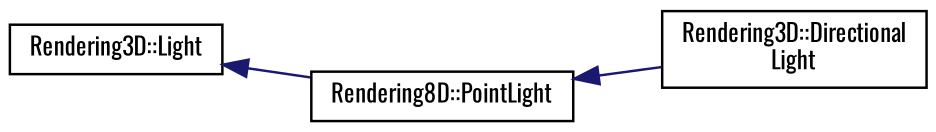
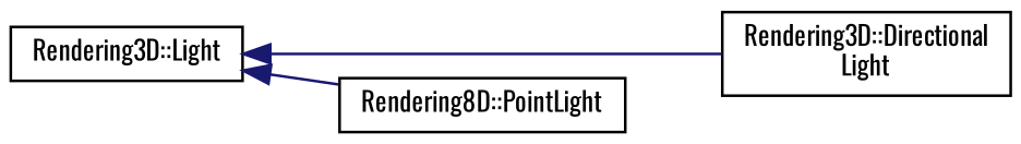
  digraph {
    fontname=Oswald
    rankdir=LR
    node [color=black fillcolor=white fontname=Oswald fontsize=10 shape=record style=filled]
    edge [color=midnightblue dir=back fontname=Oswald fontsize=10 labelfontname=Helvetica labelfontsize=10 style=solid]
    n1 [height=0.2 label="Rendering3D::Light" width=0.4]
    n2 [height=0.2 label="Rendering3D::Directional\lLight" width=0.4]
    n3 [height=0.2 label="Rendering8D::PointLight" width=0.4]
-   n3 -> n2
+   n1 -> n2
    n1 -> n3
  }
